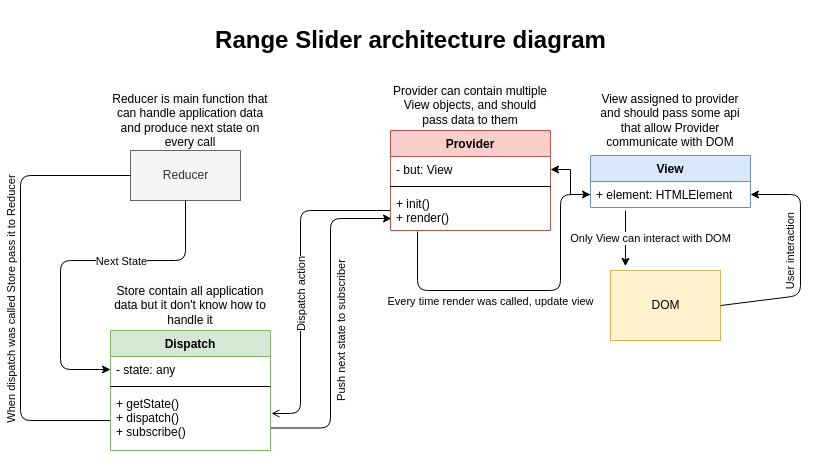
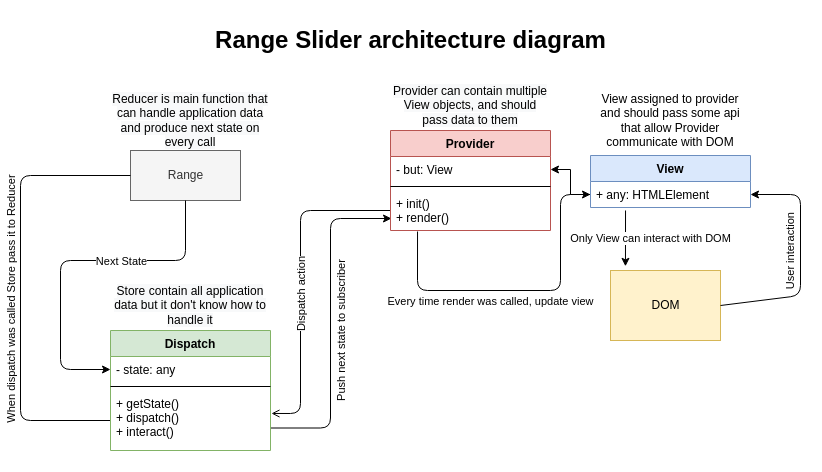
  <mxCell id="0" />
  <mxCell id="1" parent="0" />
  <mxCell id="2" value="DOM" style="html=1;fillColor=#fff2cc;strokeColor=#d6b656;" parent="1" vertex="1"><mxGeometry x="610" y="270" width="110" height="70" as="geometry" /></mxCell>
- <mxCell id="3" value="Reducer" style="html=1;fillColor=#f5f5f5;strokeColor=#666666;fontColor=#333333;" parent="1" vertex="1"><mxGeometry x="130" y="150" width="110" height="50" as="geometry" /></mxCell>
+ <mxCell id="3" value="Range" style="html=1;fillColor=#f5f5f5;strokeColor=#666666;fontColor=#333333;" parent="1" vertex="1"><mxGeometry x="130" y="150" width="110" height="50" as="geometry" /></mxCell>
  <mxCell id="4" value="Range Slider architecture diagram" style="text;strokeColor=none;fillColor=none;html=1;fontSize=24;fontStyle=1;verticalAlign=middle;align=center;" parent="1" vertex="1"><mxGeometry x="360" y="20" width="100" height="40" as="geometry" /></mxCell>
  <mxCell id="5" value="" style="endArrow=classic;html=1;entryX=1;entryY=0.5;entryDx=0;entryDy=0;exitX=1;exitY=0.5;exitDx=0;exitDy=0;" parent="1" source="2" target="33" edge="1"><mxGeometry relative="1" as="geometry"><mxPoint x="570" y="370" as="sourcePoint" /><mxPoint x="760" y="220" as="targetPoint" /><Array as="points"><mxPoint x="800" y="295" /><mxPoint x="800" y="194" /></Array></mxGeometry></mxCell>
  <mxCell id="6" value="User interaction&amp;nbsp;" style="edgeLabel;resizable=0;html=1;align=center;verticalAlign=middle;rotation=-90;" parent="5" connectable="0" vertex="1"><mxGeometry relative="1" as="geometry"><mxPoint x="-10" y="-9" as="offset" /></mxGeometry></mxCell>
  <mxCell id="7" style="edgeStyle=orthogonalEdgeStyle;rounded=0;orthogonalLoop=1;jettySize=auto;html=1;exitX=0;exitY=0.5;exitDx=0;exitDy=0;entryX=1;entryY=0.5;entryDx=0;entryDy=0;" parent="1" source="33" target="29" edge="1"><mxGeometry relative="1" as="geometry" /></mxCell>
  <mxCell id="8" value="" style="endArrow=classic;html=1;" parent="1" edge="1"><mxGeometry relative="1" as="geometry"><mxPoint x="270" y="427.5" as="sourcePoint" /><mxPoint x="391" y="218" as="targetPoint" /><Array as="points"><mxPoint x="330" y="427.5" /><mxPoint x="330" y="282.5" /><mxPoint x="330" y="218" /></Array></mxGeometry></mxCell>
  <mxCell id="9" value="Push next state to subscriber&amp;nbsp;" style="edgeLabel;resizable=0;html=1;align=center;verticalAlign=middle;rotation=-90;" parent="8" connectable="0" vertex="1"><mxGeometry relative="1" as="geometry"><mxPoint x="10" y="7.5" as="offset" /></mxGeometry></mxCell>
  <mxCell id="10" value="" style="endArrow=classic;html=1;exitX=0.169;exitY=1.025;exitDx=0;exitDy=0;exitPerimeter=0;entryX=0;entryY=0.5;entryDx=0;entryDy=0;" parent="1" source="31" target="33" edge="1"><mxGeometry relative="1" as="geometry"><mxPoint x="440" y="400" as="sourcePoint" /><mxPoint x="540" y="400" as="targetPoint" /><Array as="points"><mxPoint x="417" y="290" /><mxPoint x="560" y="290" /><mxPoint x="560" y="194" /></Array></mxGeometry></mxCell>
  <mxCell id="11" value="Every time render was called, update view" style="edgeLabel;resizable=0;html=1;align=center;verticalAlign=middle;" parent="10" connectable="0" vertex="1"><mxGeometry relative="1" as="geometry"><mxPoint x="-32" y="10" as="offset" /></mxGeometry></mxCell>
  <mxCell id="12" value="View assigned to provider&lt;br&gt;and should pass some api that allow Provider communicate with DOM" style="text;html=1;strokeColor=none;fillColor=none;align=center;verticalAlign=middle;whiteSpace=wrap;rounded=0;" parent="1" vertex="1"><mxGeometry x="590" y="90" width="160" height="60" as="geometry" /></mxCell>
  <mxCell id="13" value="" style="endArrow=classic;html=1;exitX=0.219;exitY=1.115;exitDx=0;exitDy=0;exitPerimeter=0;entryX=0.136;entryY=-0.06;entryDx=0;entryDy=0;entryPerimeter=0;" parent="1" source="33" target="2" edge="1"><mxGeometry relative="1" as="geometry"><mxPoint x="600" y="230" as="sourcePoint" /><mxPoint x="700" y="230" as="targetPoint" /></mxGeometry></mxCell>
  <mxCell id="14" value="Only View can interact with DOM" style="edgeLabel;resizable=0;html=1;align=center;verticalAlign=middle;" parent="13" connectable="0" vertex="1"><mxGeometry relative="1" as="geometry"><mxPoint x="25" as="offset" /></mxGeometry></mxCell>
  <mxCell id="15" value="&lt;span style=&quot;color: rgb(0, 0, 0); font-family: helvetica; font-size: 12px; font-style: normal; font-weight: normal; letter-spacing: normal; text-align: center; text-indent: 0px; text-transform: none; word-spacing: 0px; background-color: rgb(248, 249, 250); text-decoration: none; display: inline; float: none;&quot;&gt;Provider can contain multiple View objects, and should pass data to them&lt;/span&gt;" style="text;html=1;strokeColor=none;fillColor=none;align=center;verticalAlign=middle;whiteSpace=wrap;rounded=0;" parent="1" vertex="1"><mxGeometry x="390" y="80" width="160" height="50" as="geometry" /></mxCell>
  <mxCell id="16" value="" style="endArrow=open;html=1;exitX=0;exitY=0.5;exitDx=0;exitDy=0;entryX=1.006;entryY=0.383;entryDx=0;entryDy=0;entryPerimeter=0;" parent="1" source="31" target="27" edge="1"><mxGeometry relative="1" as="geometry"><mxPoint x="370" y="400" as="sourcePoint" /><mxPoint x="290" y="210" as="targetPoint" /><Array as="points"><mxPoint x="300" y="210" /><mxPoint x="300" y="413" /></Array></mxGeometry></mxCell>
  <mxCell id="17" value="Dispatch action" style="edgeLabel;resizable=0;html=1;align=center;verticalAlign=middle;rotation=-90;" parent="16" connectable="0" vertex="1"><mxGeometry relative="1" as="geometry"><mxPoint y="14" as="offset" /></mxGeometry></mxCell>
  <mxCell id="18" value="&lt;span style=&quot;color: rgb(0 , 0 , 0) ; font-family: &amp;#34;helvetica&amp;#34; ; font-size: 12px ; font-style: normal ; font-weight: normal ; letter-spacing: normal ; text-align: center ; text-indent: 0px ; text-transform: none ; word-spacing: 0px ; background-color: rgb(248 , 249 , 250) ; text-decoration: none ; display: inline ; float: none&quot;&gt;Store contain all application data but it don't know how to handle it&lt;/span&gt;" style="text;html=1;strokeColor=none;fillColor=none;align=center;verticalAlign=middle;whiteSpace=wrap;rounded=0;" parent="1" vertex="1"><mxGeometry x="110" y="280" width="160" height="50" as="geometry" /></mxCell>
  <mxCell id="19" value="" style="endArrow=none;html=1;entryX=0;entryY=0.5;entryDx=0;entryDy=0;exitX=0;exitY=0.5;exitDx=0;exitDy=0;" parent="1" source="27" target="3" edge="1"><mxGeometry relative="1" as="geometry"><mxPoint x="0" y="410" as="sourcePoint" /><mxPoint x="100" y="410" as="targetPoint" /><Array as="points"><mxPoint x="20" y="420" /><mxPoint x="20" y="175" /></Array></mxGeometry></mxCell>
  <mxCell id="20" value="When dispatch was called Store pass it to Reducer" style="edgeLabel;resizable=0;html=1;align=center;verticalAlign=middle;rotation=-90;" parent="19" connectable="0" vertex="1"><mxGeometry relative="1" as="geometry"><mxPoint x="-10" y="13" as="offset" /></mxGeometry></mxCell>
  <mxCell id="21" value="&lt;span style=&quot;color: rgb(0 , 0 , 0) ; font-family: &amp;#34;helvetica&amp;#34; ; font-size: 12px ; font-style: normal ; font-weight: normal ; letter-spacing: normal ; text-align: center ; text-indent: 0px ; text-transform: none ; word-spacing: 0px ; background-color: rgb(248 , 249 , 250) ; text-decoration: none ; display: inline ; float: none&quot;&gt;Reducer is main function that can handle application data and produce next state on every call&lt;/span&gt;" style="text;html=1;strokeColor=none;fillColor=none;align=center;verticalAlign=middle;whiteSpace=wrap;rounded=0;" parent="1" vertex="1"><mxGeometry x="110" y="95" width="160" height="50" as="geometry" /></mxCell>
  <mxCell id="22" value="" style="endArrow=classic;html=1;exitX=0.5;exitY=1;exitDx=0;exitDy=0;entryX=0;entryY=0.5;entryDx=0;entryDy=0;" parent="1" source="3" target="25" edge="1"><mxGeometry relative="1" as="geometry"><mxPoint x="270" y="350" as="sourcePoint" /><mxPoint x="370" y="350" as="targetPoint" /><Array as="points"><mxPoint x="185" y="260" /><mxPoint x="60" y="260" /><mxPoint x="60" y="369" /></Array></mxGeometry></mxCell>
  <mxCell id="23" value="Next State" style="edgeLabel;resizable=0;html=1;align=center;verticalAlign=middle;" parent="22" connectable="0" vertex="1"><mxGeometry relative="1" as="geometry"><mxPoint x="47" as="offset" /></mxGeometry></mxCell>
  <mxCell id="24" value="Dispatch" style="swimlane;fontStyle=1;align=center;verticalAlign=top;childLayout=stackLayout;horizontal=1;startSize=26;horizontalStack=0;resizeParent=1;resizeParentMax=0;resizeLast=0;collapsible=1;marginBottom=0;fillColor=#d5e8d4;strokeColor=#82b366;" parent="1" vertex="1"><mxGeometry x="110" y="330" width="160" height="120" as="geometry" /></mxCell>
  <mxCell id="25" value="- state: any&#10;" style="text;strokeColor=none;fillColor=none;align=left;verticalAlign=top;spacingLeft=4;spacingRight=4;overflow=hidden;rotatable=0;points=[[0,0.5],[1,0.5]];portConstraint=eastwest;" parent="24" vertex="1"><mxGeometry y="26" width="160" height="26" as="geometry" /></mxCell>
  <mxCell id="26" value="" style="line;strokeWidth=1;fillColor=none;align=left;verticalAlign=middle;spacingTop=-1;spacingLeft=3;spacingRight=3;rotatable=0;labelPosition=right;points=[];portConstraint=eastwest;" parent="24" vertex="1"><mxGeometry y="52" width="160" height="8" as="geometry" /></mxCell>
- <mxCell id="27" value="+ getState()&#10;+ dispatch()&#10;+ subscribe()" style="text;strokeColor=none;fillColor=none;align=left;verticalAlign=top;spacingLeft=4;spacingRight=4;overflow=hidden;rotatable=0;points=[[0,0.5],[1,0.5]];portConstraint=eastwest;" parent="24" vertex="1"><mxGeometry y="60" width="160" height="60" as="geometry" /></mxCell>
+ <mxCell id="27" value="+ getState()&#10;+ dispatch()&#10;+ interact()" style="text;strokeColor=none;fillColor=none;align=left;verticalAlign=top;spacingLeft=4;spacingRight=4;overflow=hidden;rotatable=0;points=[[0,0.5],[1,0.5]];portConstraint=eastwest;" parent="24" vertex="1"><mxGeometry y="60" width="160" height="60" as="geometry" /></mxCell>
  <mxCell id="28" value="Provider" style="swimlane;fontStyle=1;align=center;verticalAlign=top;childLayout=stackLayout;horizontal=1;startSize=26;horizontalStack=0;resizeParent=1;resizeParentMax=0;resizeLast=0;collapsible=1;marginBottom=0;fillColor=#f8cecc;strokeColor=#b85450;" parent="1" vertex="1"><mxGeometry x="390" y="130" width="160" height="100" as="geometry" /></mxCell>
  <mxCell id="29" value="- but: View" style="text;strokeColor=none;fillColor=none;align=left;verticalAlign=top;spacingLeft=4;spacingRight=4;overflow=hidden;rotatable=0;points=[[0,0.5],[1,0.5]];portConstraint=eastwest;" parent="28" vertex="1"><mxGeometry y="26" width="160" height="26" as="geometry" /></mxCell>
  <mxCell id="30" value="" style="line;strokeWidth=1;fillColor=none;align=left;verticalAlign=middle;spacingTop=-1;spacingLeft=3;spacingRight=3;rotatable=0;labelPosition=right;points=[];portConstraint=eastwest;" parent="28" vertex="1"><mxGeometry y="52" width="160" height="8" as="geometry" /></mxCell>
  <mxCell id="31" value="+ init()&#10;+ render()" style="text;strokeColor=none;fillColor=none;align=left;verticalAlign=top;spacingLeft=4;spacingRight=4;overflow=hidden;rotatable=0;points=[[0,0.5],[1,0.5]];portConstraint=eastwest;" parent="28" vertex="1"><mxGeometry y="60" width="160" height="40" as="geometry" /></mxCell>
  <mxCell id="32" value="View" style="swimlane;fontStyle=1;align=center;verticalAlign=top;childLayout=stackLayout;horizontal=1;startSize=26;horizontalStack=0;resizeParent=1;resizeParentMax=0;resizeLast=0;collapsible=1;marginBottom=0;fillColor=#dae8fc;strokeColor=#6c8ebf;" parent="1" vertex="1"><mxGeometry x="590" y="155" width="160" height="52" as="geometry" /></mxCell>
- <mxCell id="33" value="+ element: HTMLElement" style="text;strokeColor=none;fillColor=none;align=left;verticalAlign=top;spacingLeft=4;spacingRight=4;overflow=hidden;rotatable=0;points=[[0,0.5],[1,0.5]];portConstraint=eastwest;" parent="32" vertex="1"><mxGeometry y="26" width="160" height="26" as="geometry" /></mxCell>
+ <mxCell id="33" value="+ any: HTMLElement" style="text;strokeColor=none;fillColor=none;align=left;verticalAlign=top;spacingLeft=4;spacingRight=4;overflow=hidden;rotatable=0;points=[[0,0.5],[1,0.5]];portConstraint=eastwest;" parent="32" vertex="1"><mxGeometry y="26" width="160" height="26" as="geometry" /></mxCell>
